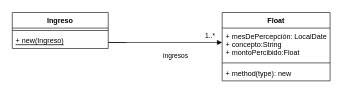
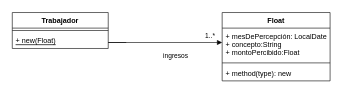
  <mxCell id="0" />
  <mxCell id="1" parent="0" />
- <mxCell id="2" value="Ingreso" style="swimlane;fontStyle=1;align=center;verticalAlign=top;childLayout=stackLayout;horizontal=1;startSize=26;horizontalStack=0;resizeParent=1;resizeParentMax=0;resizeLast=0;collapsible=1;marginBottom=0;" vertex="1" parent="1"><mxGeometry x="20" y="20" width="160" height="60" as="geometry" /></mxCell>
+ <mxCell id="2" value="Trabajador" style="swimlane;fontStyle=1;align=center;verticalAlign=top;childLayout=stackLayout;horizontal=1;startSize=26;horizontalStack=0;resizeParent=1;resizeParentMax=0;resizeLast=0;collapsible=1;marginBottom=0;" vertex="1" parent="1"><mxGeometry x="20" y="20" width="160" height="60" as="geometry" /></mxCell>
  <mxCell id="3" value="" style="line;strokeWidth=1;fillColor=none;align=left;verticalAlign=middle;spacingTop=-1;spacingLeft=3;spacingRight=3;rotatable=0;labelPosition=right;points=[];portConstraint=eastwest;strokeColor=inherit;" vertex="1" parent="2"><mxGeometry y="26" width="160" height="8" as="geometry" /></mxCell>
- <mxCell id="4" value="+ new(Ingreso)" style="text;strokeColor=none;fillColor=none;align=left;verticalAlign=top;spacingLeft=4;spacingRight=4;overflow=hidden;rotatable=0;points=[[0,0.5],[1,0.5]];portConstraint=eastwest;fontStyle=4" vertex="1" parent="2"><mxGeometry y="34" width="160" height="26" as="geometry" /></mxCell>
+ <mxCell id="4" value="+ new(Float)" style="text;strokeColor=none;fillColor=none;align=left;verticalAlign=top;spacingLeft=4;spacingRight=4;overflow=hidden;rotatable=0;points=[[0,0.5],[1,0.5]];portConstraint=eastwest;fontStyle=4" vertex="1" parent="2"><mxGeometry y="34" width="160" height="26" as="geometry" /></mxCell>
  <mxCell id="5" value="Float" style="swimlane;fontStyle=1;align=center;verticalAlign=top;childLayout=stackLayout;horizontal=1;startSize=26;horizontalStack=0;resizeParent=1;resizeParentMax=0;resizeLast=0;collapsible=1;marginBottom=0;" vertex="1" parent="1"><mxGeometry x="370" y="20" width="180" height="114" as="geometry" /></mxCell>
  <mxCell id="6" value="+ mesDePercepción: LocalDate&#10;+ concepto:String&#10;+ montoPercibido:Float" style="text;strokeColor=none;fillColor=none;align=left;verticalAlign=top;spacingLeft=4;spacingRight=4;overflow=hidden;rotatable=0;points=[[0,0.5],[1,0.5]];portConstraint=eastwest;" vertex="1" parent="5"><mxGeometry y="26" width="180" height="54" as="geometry" /></mxCell>
  <mxCell id="7" value="" style="line;strokeWidth=1;fillColor=none;align=left;verticalAlign=middle;spacingTop=-1;spacingLeft=3;spacingRight=3;rotatable=0;labelPosition=right;points=[];portConstraint=eastwest;strokeColor=inherit;" vertex="1" parent="5"><mxGeometry y="80" width="180" height="8" as="geometry" /></mxCell>
  <mxCell id="8" value="+ method(type): new" style="text;strokeColor=none;fillColor=none;align=left;verticalAlign=top;spacingLeft=4;spacingRight=4;overflow=hidden;rotatable=0;points=[[0,0.5],[1,0.5]];portConstraint=eastwest;" vertex="1" parent="5"><mxGeometry y="88" width="180" height="26" as="geometry" /></mxCell>
  <mxCell id="9" value="ingresos&lt;br&gt;" style="endArrow=block;endFill=1;html=1;edgeStyle=orthogonalEdgeStyle;align=left;verticalAlign=top;rounded=0;" edge="1" parent="1"><mxGeometry x="0.091" y="-10" relative="1" as="geometry"><mxPoint x="210" y="70" as="sourcePoint" /><mxPoint x="370" y="70" as="targetPoint" /><Array as="points"><mxPoint x="180" y="70" /><mxPoint x="180" y="70" /></Array><mxPoint as="offset" /></mxGeometry></mxCell>
  <mxCell id="10" value="1..*" style="edgeLabel;resizable=0;html=1;align=left;verticalAlign=bottom;" connectable="0" vertex="1" parent="9"><mxGeometry x="-1" relative="1" as="geometry"><mxPoint x="130" y="-3" as="offset" /></mxGeometry></mxCell>
